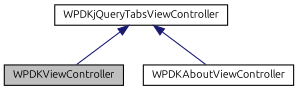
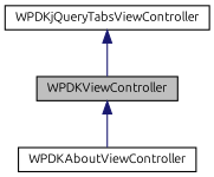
  digraph {
    fontname=Ubuntu
    node [color=black fillcolor=white fontname=Ubuntu fontsize=10 shape=record style=filled]
    edge [color=midnightblue dir=back fontname=Ubuntu fontsize=10 labelfontname=Helvetica labelfontsize=10 style=solid]
    n1 [fillcolor=grey75 fontcolor=black height=0.2 label=WPDKViewController width=0.4]
    n2 [height=0.2 label=WPDKAboutViewController width=0.4]
    n3 [height=0.2 label=WPDKjQueryTabsViewController width=0.4]
-   n3 -> n2
+   n1 -> n2
    n3 -> n1
  }
